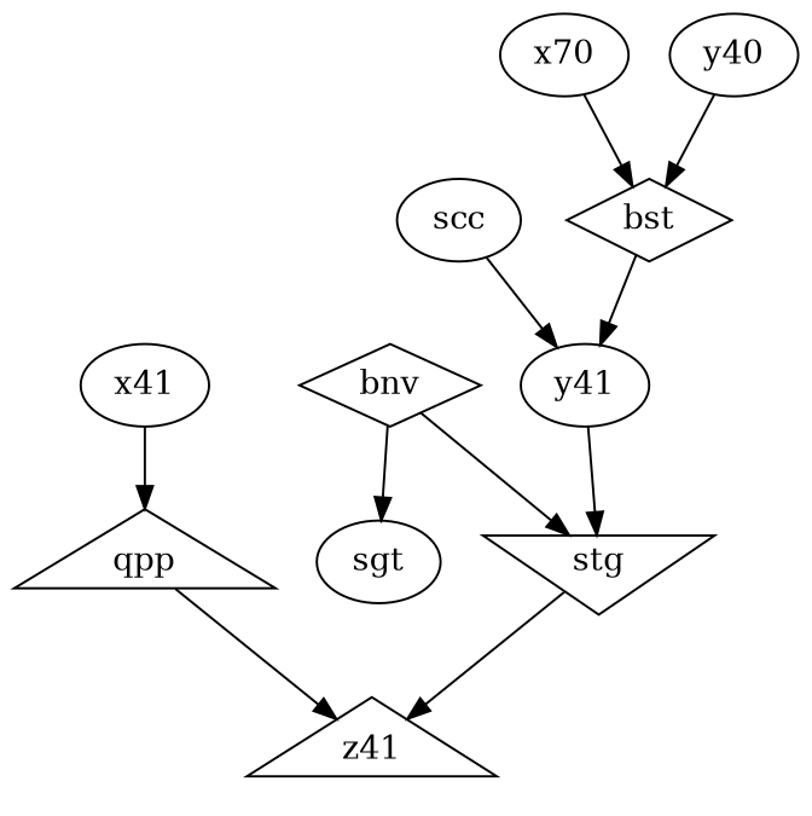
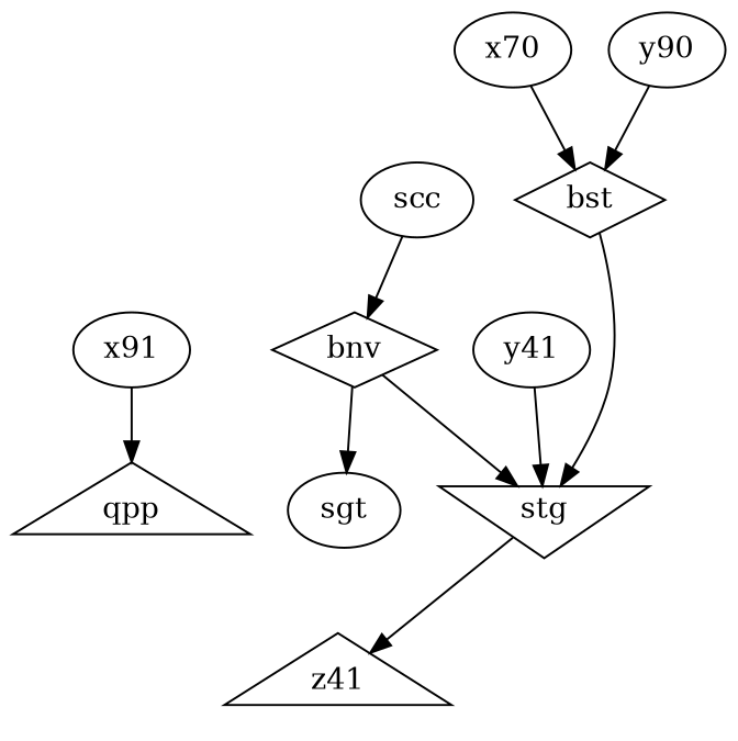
  digraph {
    splines=true
    bnv [shape=diamond]
    stg [shape=invtriangle]
    sgt
    z41 [shape=triangle]
    scc
    bst [shape=diamond]
    n7 [label=x70]
-   y40
+   y40 [label=y90]
    qpp [shape=triangle]
    y41
-   x41
+   x41 [label=x91]
    bnv -> stg
    bnv -> sgt
    stg -> z41
-   scc -> y41
-   bst -> y41
+   scc -> bnv
+   bst -> stg
    n7 -> bst
    y40 -> bst
-   qpp -> z41
    y41 -> stg
    x41 -> qpp
  }
